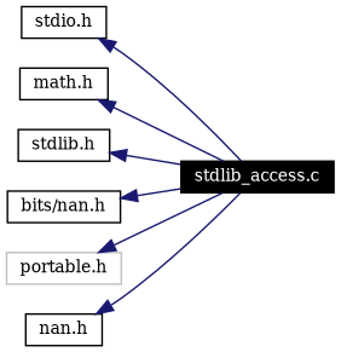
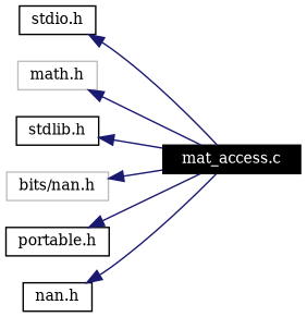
  digraph {
    rankdir=LR
    node [color=black fontsize=10 shape=box]
    edge [color=midnightblue dir=back fontsize=10 style=solid]
-   n1 [fontcolor=white height=0.2 label="stdlib_access.c" style=filled width=0.4]
+   n1 [fontcolor=white height=0.2 label="mat_access.c" style=filled width=0.4]
    n2 [height=0.2 label="stdio.h" width=0.4]
-   n3 [height=0.2 label="math.h" width=0.4]
+   n3 [color=grey75 height=0.2 label="math.h" width=0.4]
    n4 [height=0.2 label="stdlib.h" width=0.4]
-   n5 [height=0.2 label="bits/nan.h" width=0.4]
-   n6 [color=grey75 height=0.2 label="portable.h" width=0.4]
+   n5 [color=grey75 height=0.2 label="bits/nan.h" width=0.4]
+   n6 [height=0.2 label="portable.h" width=0.4]
    n7 [height=0.2 label="nan.h" width=0.4]
    n2 -> n1
    n3 -> n1
    n4 -> n1
    n5 -> n1
    n6 -> n1
    n7 -> n1
  }
